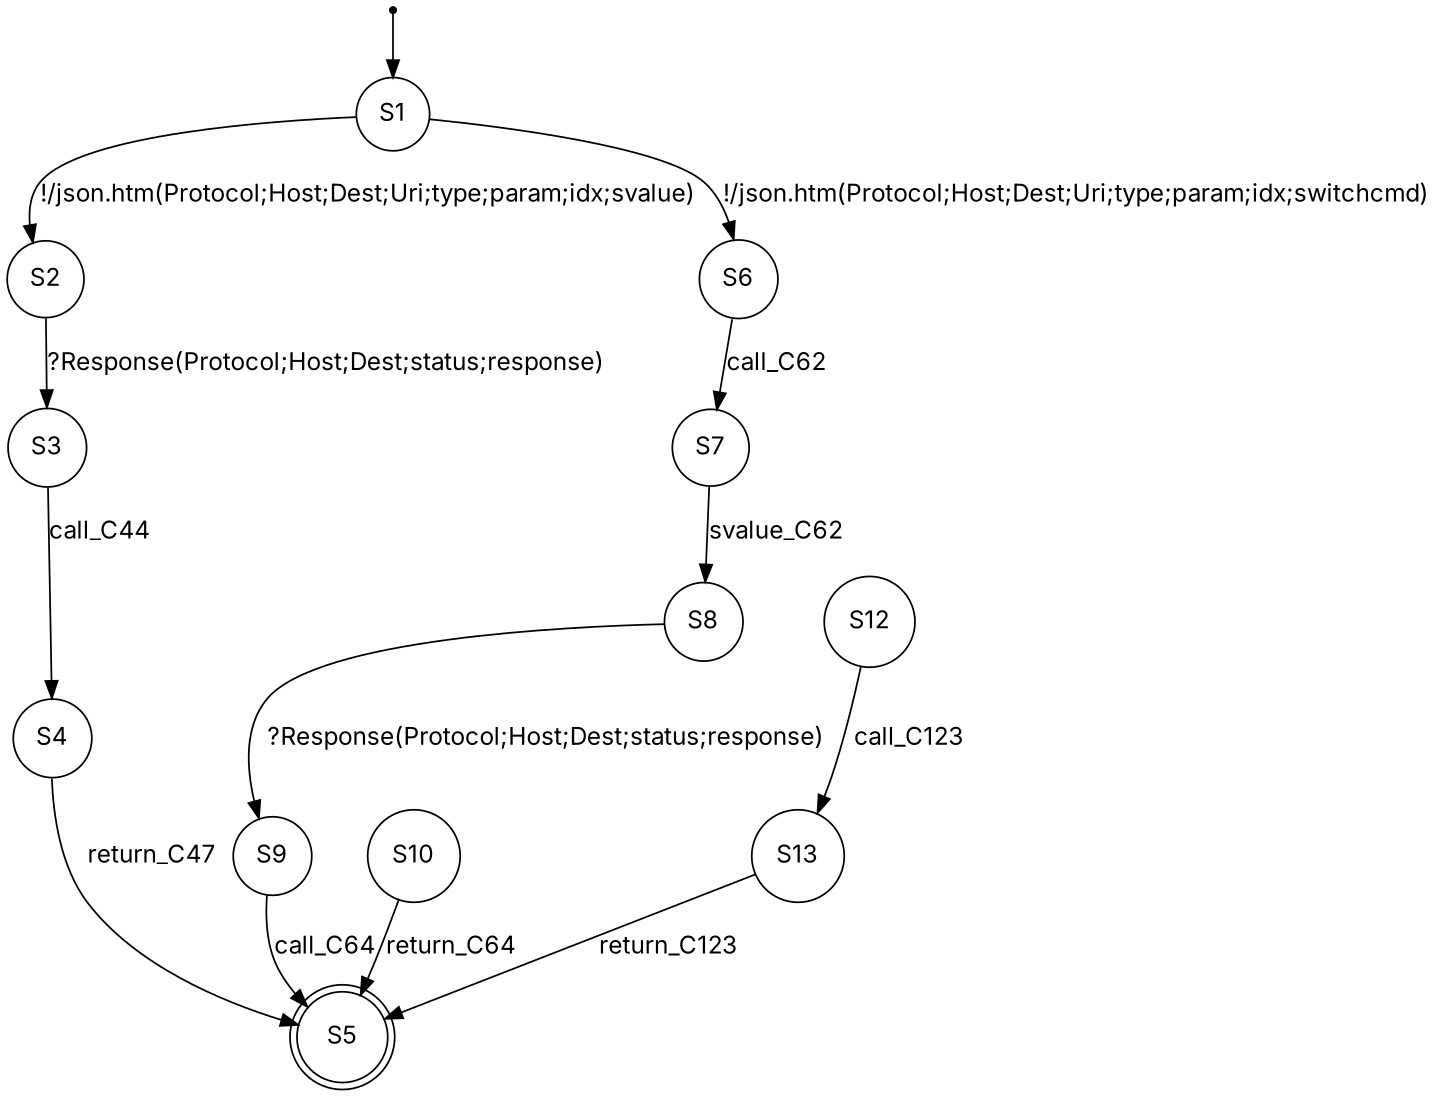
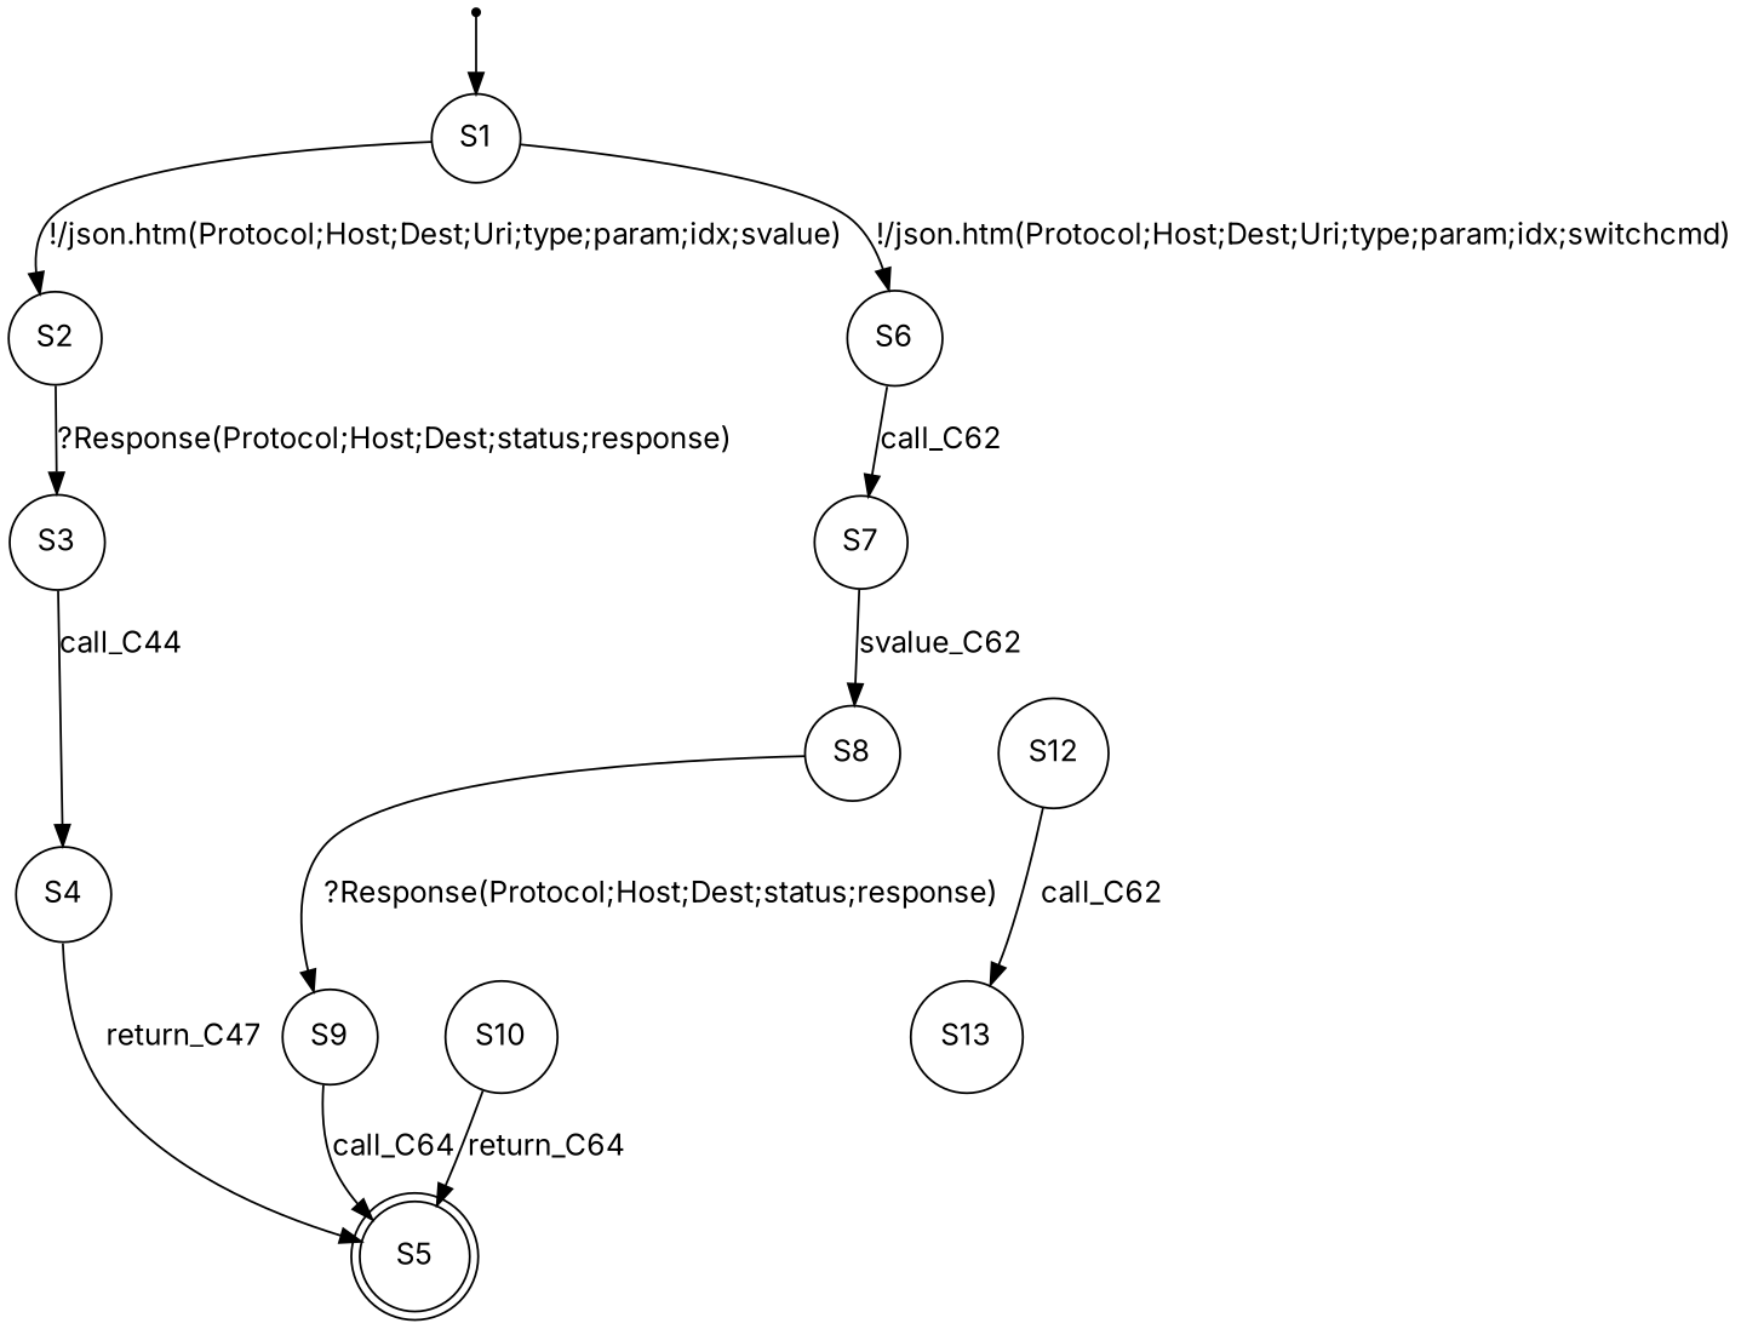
  digraph {
    fontname=Inter
    node [fontname=Inter shape=circle]
    edge [fontname=Inter]
    S00 [shape=point]
    n2 [label=S1]
    n3 [label=S2]
    n4 [label=S6]
    n5 [label=S3]
    n6 [label=S7]
    n7 [label=S4]
    n8 [label=S5 shape=doublecircle]
    n9 [label=S8]
    n10 [label=S9]
    n11 [label=S10]
    n12 [label=S12]
    n13 [label=S13]
    S00 -> n2
    n2 -> n3 [label="!/json.htm(Protocol;Host;Dest;Uri;type;param;idx;svalue)"]
    n2 -> n4 [label="!/json.htm(Protocol;Host;Dest;Uri;type;param;idx;switchcmd)"]
    n3 -> n5 [label="?Response(Protocol;Host;Dest;status;response)"]
    n4 -> n6 [label=call_C62]
    n5 -> n7 [label=call_C44]
    n6 -> n9 [label=svalue_C62]
    n7 -> n8 [label=return_C47]
    n9 -> n10 [label="?Response(Protocol;Host;Dest;status;response)"]
    n10 -> n8 [label=call_C64]
    n11 -> n8 [label=return_C64]
-   n12 -> n13 [label=call_C123]
-   n13 -> n8 [label=return_C123]
+   n12 -> n13 [label=call_C62]
  }
